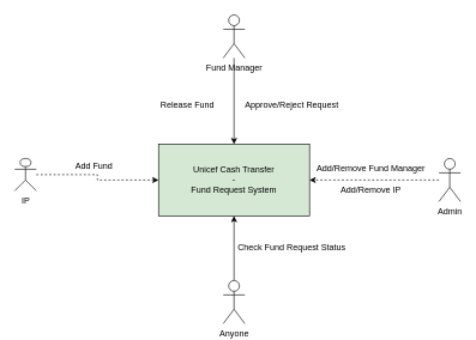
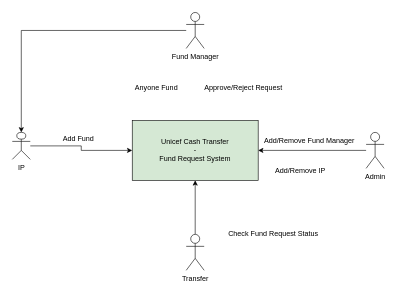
  <mxCell id="0" />
  <mxCell id="1" parent="0" />
- <mxCell id="2" style="edgeStyle=orthogonalEdgeStyle;rounded=0;orthogonalLoop=1;jettySize=auto;html=1;entryX=0;entryY=0.5;entryDx=0;entryDy=0;dashed=1;" edge="1" parent="1" source="3" target="4"><mxGeometry relative="1" as="geometry" /></mxCell>
+ <mxCell id="2" style="edgeStyle=orthogonalEdgeStyle;rounded=0;orthogonalLoop=1;jettySize=auto;html=1;entryX=0;entryY=0.5;entryDx=0;entryDy=0;" edge="1" parent="1" source="3" target="4"><mxGeometry relative="1" as="geometry" /></mxCell>
  <mxCell id="3" value="IP" style="shape=umlActor;verticalLabelPosition=bottom;verticalAlign=top;html=1;outlineConnect=0;" vertex="1" parent="1"><mxGeometry x="20" y="220" width="30" height="45" as="geometry" /></mxCell>
  <mxCell id="4" value="Unicef Cash Transfer&lt;br&gt;-&lt;br&gt;Fund Request System" style="rounded=0;whiteSpace=wrap;html=1;fillColor=#d5e8d4;" vertex="1" parent="1"><mxGeometry x="220" y="200" width="210" height="100" as="geometry" /></mxCell>
- <mxCell id="5" style="edgeStyle=orthogonalEdgeStyle;rounded=0;orthogonalLoop=1;jettySize=auto;html=1;" edge="1" parent="1" source="6" target="4"><mxGeometry relative="1" as="geometry" /></mxCell>
+ <mxCell id="5" style="edgeStyle=orthogonalEdgeStyle;rounded=0;orthogonalLoop=1;jettySize=auto;html=1;" edge="1" parent="1" source="6" target="3"><mxGeometry relative="1" as="geometry" /></mxCell>
  <mxCell id="6" value="Fund Manager" style="shape=umlActor;verticalLabelPosition=bottom;verticalAlign=top;html=1;outlineConnect=0;" vertex="1" parent="1"><mxGeometry x="310" y="20" width="30" height="60" as="geometry" /></mxCell>
  <mxCell id="7" style="edgeStyle=orthogonalEdgeStyle;rounded=0;orthogonalLoop=1;jettySize=auto;html=1;entryX=0.5;entryY=1;entryDx=0;entryDy=0;" edge="1" parent="1" source="8" target="4"><mxGeometry relative="1" as="geometry" /></mxCell>
- <mxCell id="8" value="Anyone" style="shape=umlActor;verticalLabelPosition=bottom;verticalAlign=top;html=1;outlineConnect=0;" vertex="1" parent="1"><mxGeometry x="310" y="390" width="30" height="60" as="geometry" /></mxCell>
+ <mxCell id="8" value="Transfer" style="shape=umlActor;verticalLabelPosition=bottom;verticalAlign=top;html=1;outlineConnect=0;" vertex="1" parent="1"><mxGeometry x="310" y="390" width="30" height="60" as="geometry" /></mxCell>
  <mxCell id="9" value="Add Fund" style="text;html=1;align=center;verticalAlign=middle;resizable=0;points=[];autosize=1;strokeColor=none;fillColor=none;" vertex="1" parent="1"><mxGeometry x="80" y="215" width="100" height="30" as="geometry" /></mxCell>
  <mxCell id="10" value="Approve/Reject Request" style="text;html=1;align=center;verticalAlign=middle;resizable=0;points=[];autosize=1;strokeColor=none;fillColor=none;" vertex="1" parent="1"><mxGeometry x="330" y="130" width="150" height="30" as="geometry" /></mxCell>
- <mxCell id="11" value="Release Fund" style="text;html=1;align=center;verticalAlign=middle;resizable=0;points=[];autosize=1;strokeColor=none;fillColor=none;" vertex="1" parent="1"><mxGeometry x="210" y="130" width="100" height="30" as="geometry" /></mxCell>
- <mxCell id="12" value="Check Fund Request Status" style="text;html=1;align=center;verticalAlign=middle;resizable=0;points=[];autosize=1;strokeColor=none;fillColor=none;" vertex="1" parent="1"><mxGeometry x="320" y="330" width="170" height="30" as="geometry" /></mxCell>
- <mxCell id="13" style="edgeStyle=orthogonalEdgeStyle;rounded=0;orthogonalLoop=1;jettySize=auto;html=1;entryX=1;entryY=0.5;entryDx=0;entryDy=0;dashed=1;" edge="1" parent="1" source="14" target="4"><mxGeometry relative="1" as="geometry" /></mxCell>
+ <mxCell id="11" value="Anyone Fund" style="text;html=1;align=center;verticalAlign=middle;resizable=0;points=[];autosize=1;strokeColor=none;fillColor=none;" vertex="1" parent="1"><mxGeometry x="210" y="130" width="100" height="30" as="geometry" /></mxCell>
+ <mxCell id="12" value="Check Fund Request Status" style="text;html=1;align=center;verticalAlign=middle;resizable=0;points=[];autosize=1;strokeColor=none;fillColor=none;" vertex="1" parent="1"><mxGeometry x="370" y="375" width="170" height="30" as="geometry" /></mxCell>
+ <mxCell id="13" style="edgeStyle=orthogonalEdgeStyle;rounded=0;orthogonalLoop=1;jettySize=auto;html=1;entryX=1;entryY=0.5;entryDx=0;entryDy=0;" edge="1" parent="1" source="14" target="4"><mxGeometry relative="1" as="geometry" /></mxCell>
  <mxCell id="14" value="Admin" style="shape=umlActor;verticalLabelPosition=bottom;verticalAlign=top;html=1;outlineConnect=0;" vertex="1" parent="1"><mxGeometry x="610" y="220" width="30" height="60" as="geometry" /></mxCell>
  <mxCell id="15" value="Add/Remove Fund Manager" style="text;html=1;align=center;verticalAlign=middle;resizable=0;points=[];autosize=1;strokeColor=none;fillColor=none;" vertex="1" parent="1"><mxGeometry x="430" y="220" width="170" height="30" as="geometry" /></mxCell>
- <mxCell id="16" value="Add/Remove IP" style="text;html=1;align=center;verticalAlign=middle;resizable=0;points=[];autosize=1;strokeColor=none;fillColor=none;" vertex="1" parent="1"><mxGeometry x="460" y="250" width="110" height="30" as="geometry" /></mxCell>
+ <mxCell id="16" value="Add/Remove IP" style="text;html=1;align=center;verticalAlign=middle;resizable=0;points=[];autosize=1;strokeColor=none;fillColor=none;" vertex="1" parent="1"><mxGeometry x="445" y="270" width="110" height="30" as="geometry" /></mxCell>
